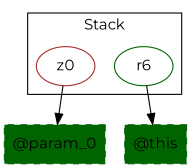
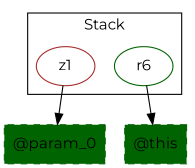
  digraph {
    rankDir=LR
    fontname=Montserrat
    node [color=darkgreen fontname=Montserrat]
    edge [fontname=Montserrat]
-   z0 [color=brown]
+   z0 [color=brown label=z1]
    r6
    "@param_0" [shape=box style="filled,dashed"]
    "@this" [shape=box style="filled,dashed"]
    subgraph cluster_1 {
      label=Stack
      z0
      r6
    }
    z0 -> "@param_0"
    r6 -> "@this"
  }
